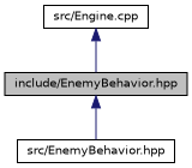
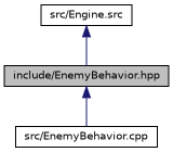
  digraph {
    node [color=black fillcolor=white fontname=Helvetica fontsize=10 shape=record style=filled]
    edge [color=midnightblue dir=back fontname=Helvetica fontsize=10 labelfontname=Helvetica labelfontsize=10 style=solid]
    n1 [fillcolor=grey75 fontcolor=black height=0.2 label="include/EnemyBehavior.hpp" width=0.4]
-   n2 [height=0.2 label="src/EnemyBehavior.hpp" width=0.4]
-   n3 [height=0.2 label="src/Engine.cpp" width=0.4]
+   n2 [height=0.2 label="src/EnemyBehavior.cpp" width=0.4]
+   n3 [height=0.2 label="src/Engine.src" width=0.4]
    n1 -> n2
    n3 -> n1
  }
